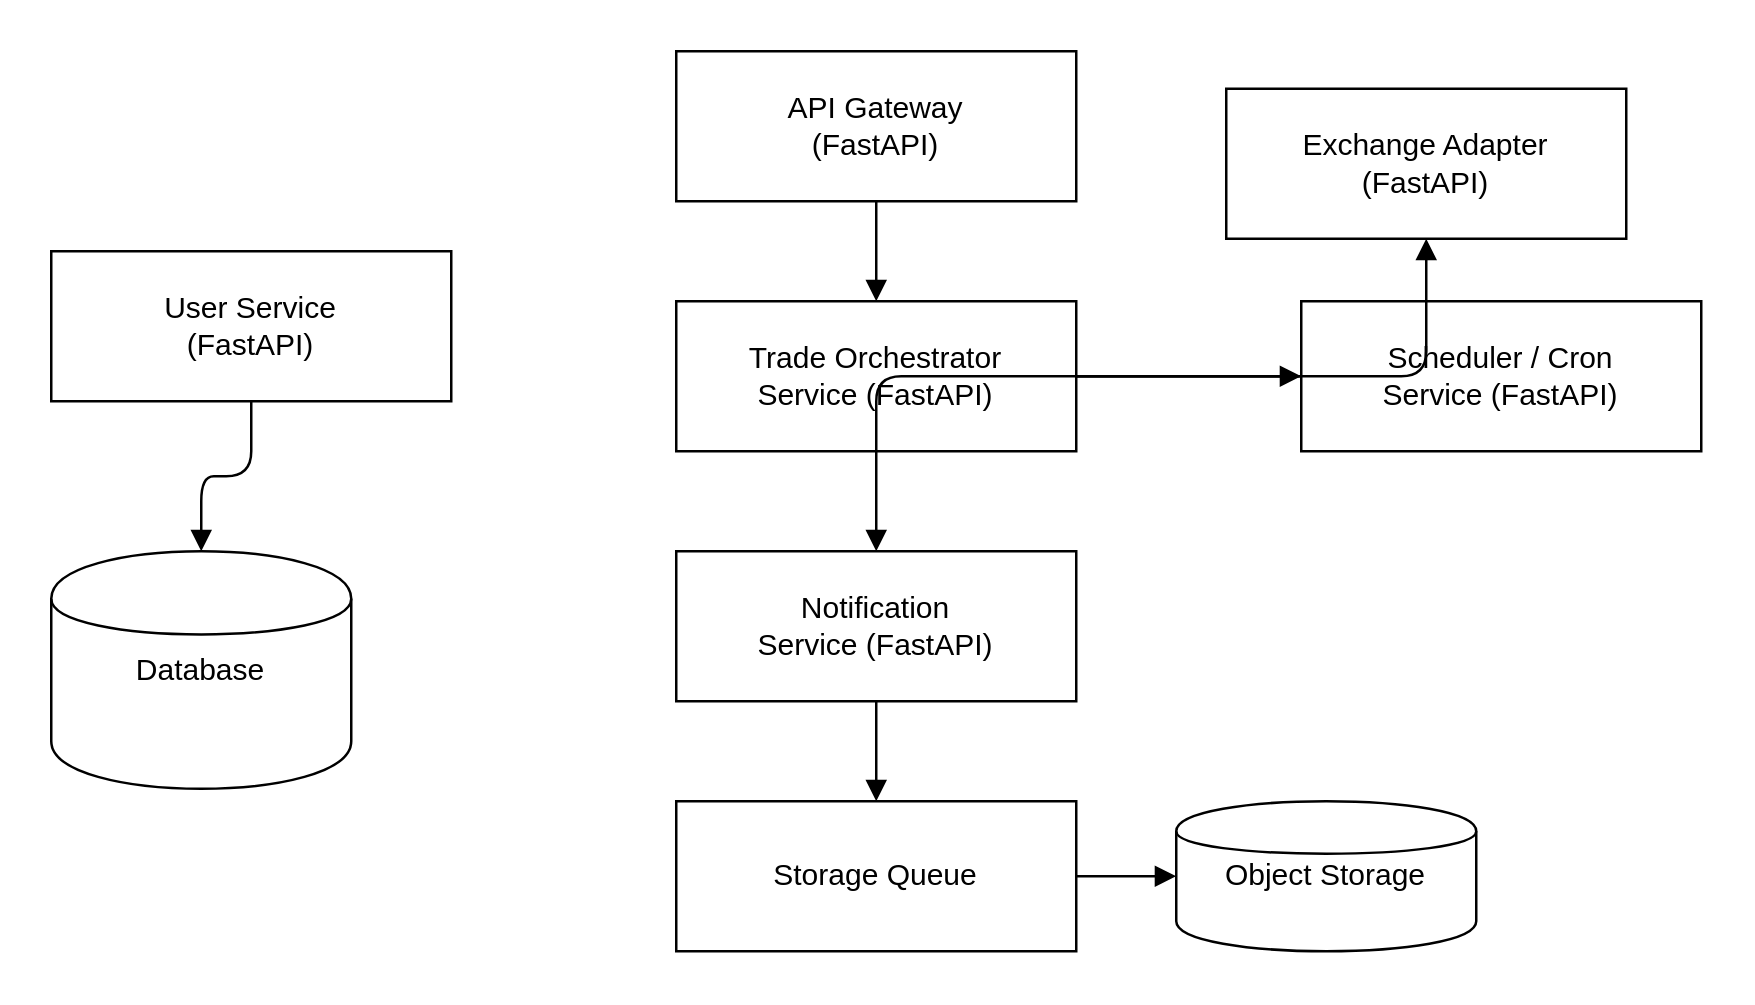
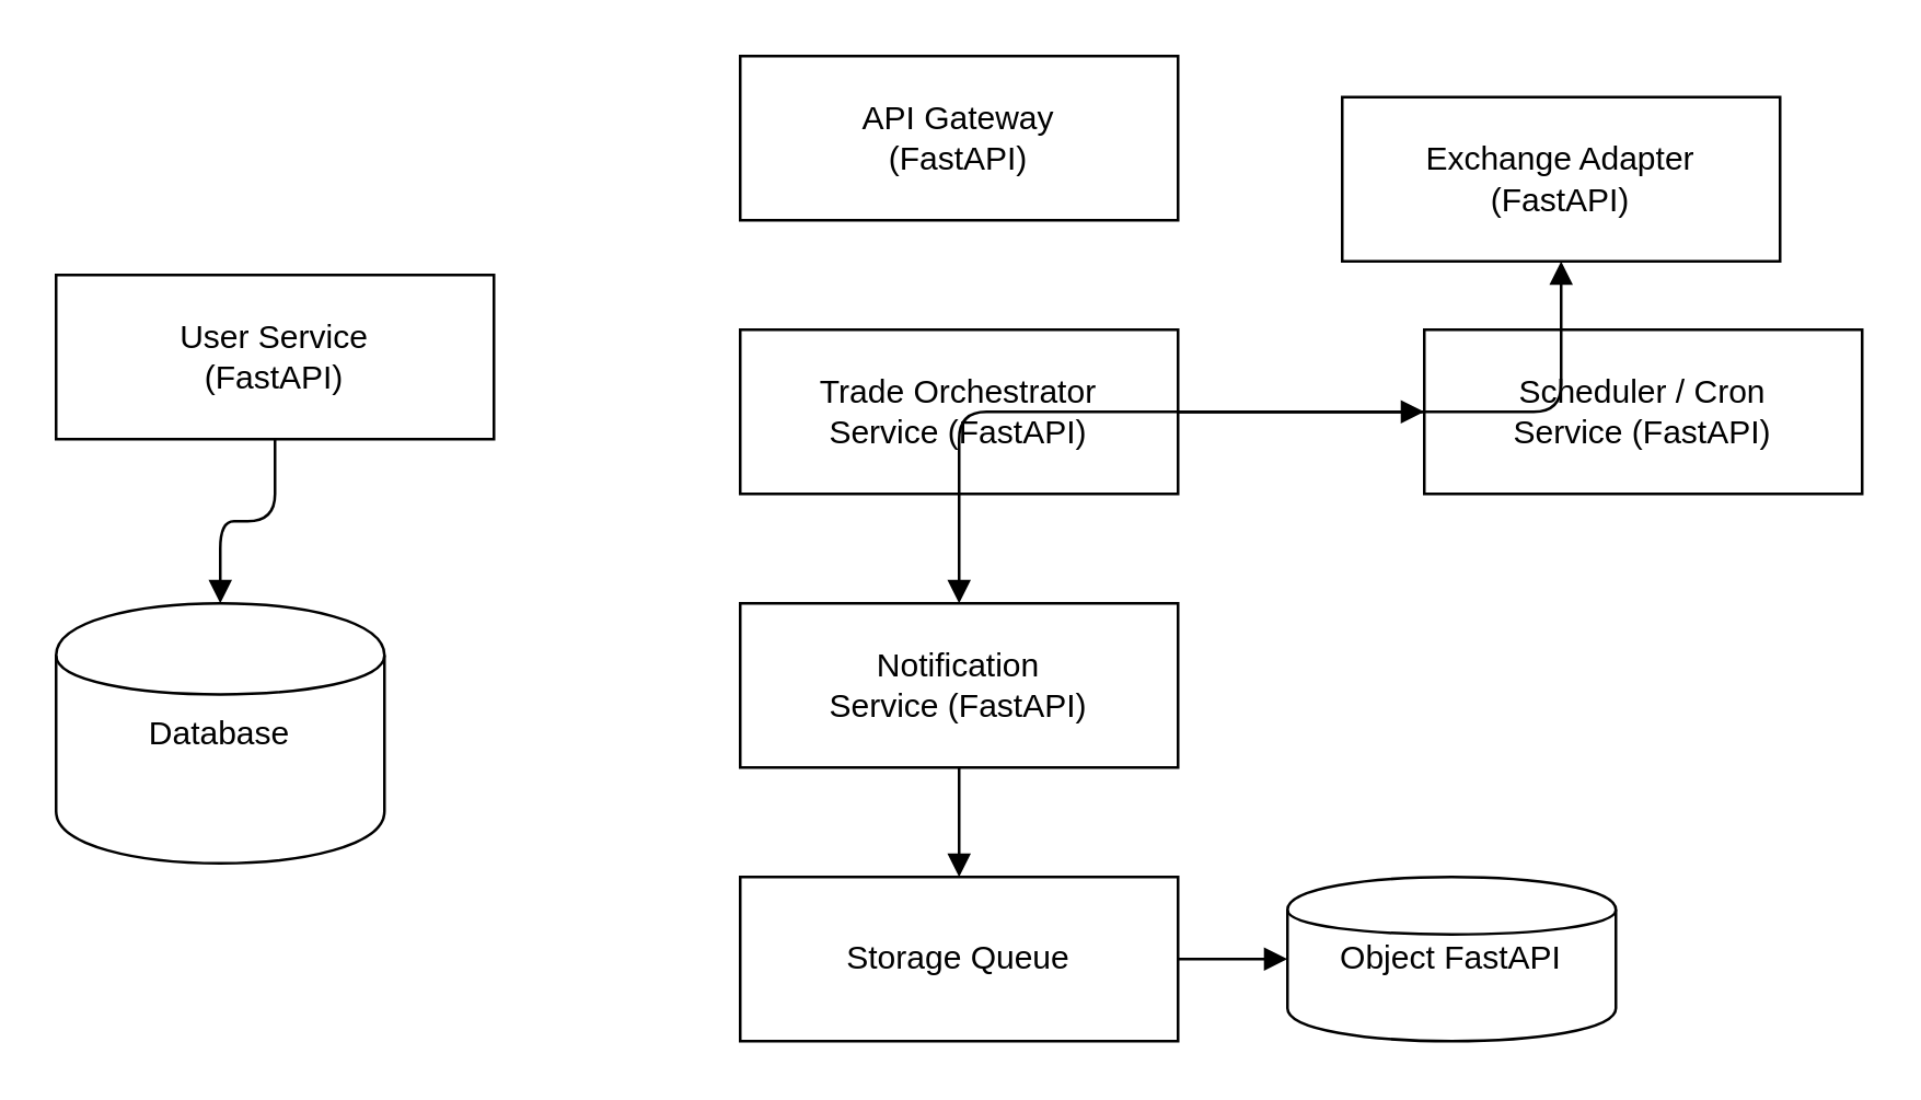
  <mxCell id="0" />
  <mxCell id="1" parent="0" />
  <mxCell id="2" value="API Gateway&#10;(FastAPI)" style="shape=rectangle;whiteSpace=wrap;html=1;" vertex="1" parent="1"><mxGeometry x="270" y="20" width="160" height="60" as="geometry" /></mxCell>
  <mxCell id="3" value="User Service&#10;(FastAPI)" style="shape=rectangle;whiteSpace=wrap;html=1;" vertex="1" parent="1"><mxGeometry x="20" y="100" width="160" height="60" as="geometry" /></mxCell>
  <mxCell id="4" value="Trade Orchestrator&#10;Service (FastAPI)" style="shape=rectangle;whiteSpace=wrap;html=1;" vertex="1" parent="1"><mxGeometry x="270" y="120" width="160" height="60" as="geometry" /></mxCell>
  <mxCell id="5" value="Scheduler / Cron&#10;Service (FastAPI)" style="shape=rectangle;whiteSpace=wrap;html=1;" vertex="1" parent="1"><mxGeometry x="520" y="120" width="160" height="60" as="geometry" /></mxCell>
  <mxCell id="6" value="Notification&#10;Service (FastAPI)" style="shape=rectangle;whiteSpace=wrap;html=1;" vertex="1" parent="1"><mxGeometry x="270" y="220" width="160" height="60" as="geometry" /></mxCell>
  <mxCell id="7" value="Storage Queue" style="shape=rectangle;whiteSpace=wrap;html=1;" vertex="1" parent="1"><mxGeometry x="270" y="320" width="160" height="60" as="geometry" /></mxCell>
  <mxCell id="8" value="Database" style="shape=cylinder;whiteSpace=wrap;html=1;" vertex="1" parent="1"><mxGeometry x="20" y="220" width="120" height="95" as="geometry" /></mxCell>
- <mxCell id="9" value="Object Storage" style="shape=cylinder;whiteSpace=wrap;html=1;" vertex="1" parent="1"><mxGeometry x="470" y="320" width="120" height="60" as="geometry" /></mxCell>
+ <mxCell id="9" value="Object FastAPI" style="shape=cylinder;whiteSpace=wrap;html=1;" vertex="1" parent="1"><mxGeometry x="470" y="320" width="120" height="60" as="geometry" /></mxCell>
  <mxCell id="10" value="Exchange Adapter&#10;(FastAPI)" style="shape=rectangle;whiteSpace=wrap;html=1;" vertex="1" parent="1"><mxGeometry x="490" y="35" width="160" height="60" as="geometry" /></mxCell>
- <mxCell id="11" style="edgeStyle=orthogonalEdgeStyle;endArrow=block;" edge="1" parent="1" source="2" target="4"><mxGeometry relative="1" as="geometry" /></mxCell>
  <mxCell id="12" style="edgeStyle=orthogonalEdgeStyle;endArrow=block;" edge="1" parent="1" source="4" target="5"><mxGeometry relative="1" as="geometry" /></mxCell>
  <mxCell id="13" style="edgeStyle=orthogonalEdgeStyle;endArrow=block;" edge="1" parent="1" source="5" target="6"><mxGeometry relative="1" as="geometry" /></mxCell>
  <mxCell id="14" style="edgeStyle=orthogonalEdgeStyle;endArrow=block;" edge="1" parent="1" source="6" target="7"><mxGeometry relative="1" as="geometry" /></mxCell>
  <mxCell id="15" style="edgeStyle=orthogonalEdgeStyle;endArrow=block;" edge="1" parent="1" source="4" target="10"><mxGeometry relative="1" as="geometry" /></mxCell>
  <mxCell id="16" style="edgeStyle=orthogonalEdgeStyle;endArrow=block;" edge="1" parent="1" source="3" target="8"><mxGeometry relative="1" as="geometry" /></mxCell>
  <mxCell id="17" style="edgeStyle=orthogonalEdgeStyle;endArrow=block;" edge="1" parent="1" source="7" target="9"><mxGeometry relative="1" as="geometry" /></mxCell>
